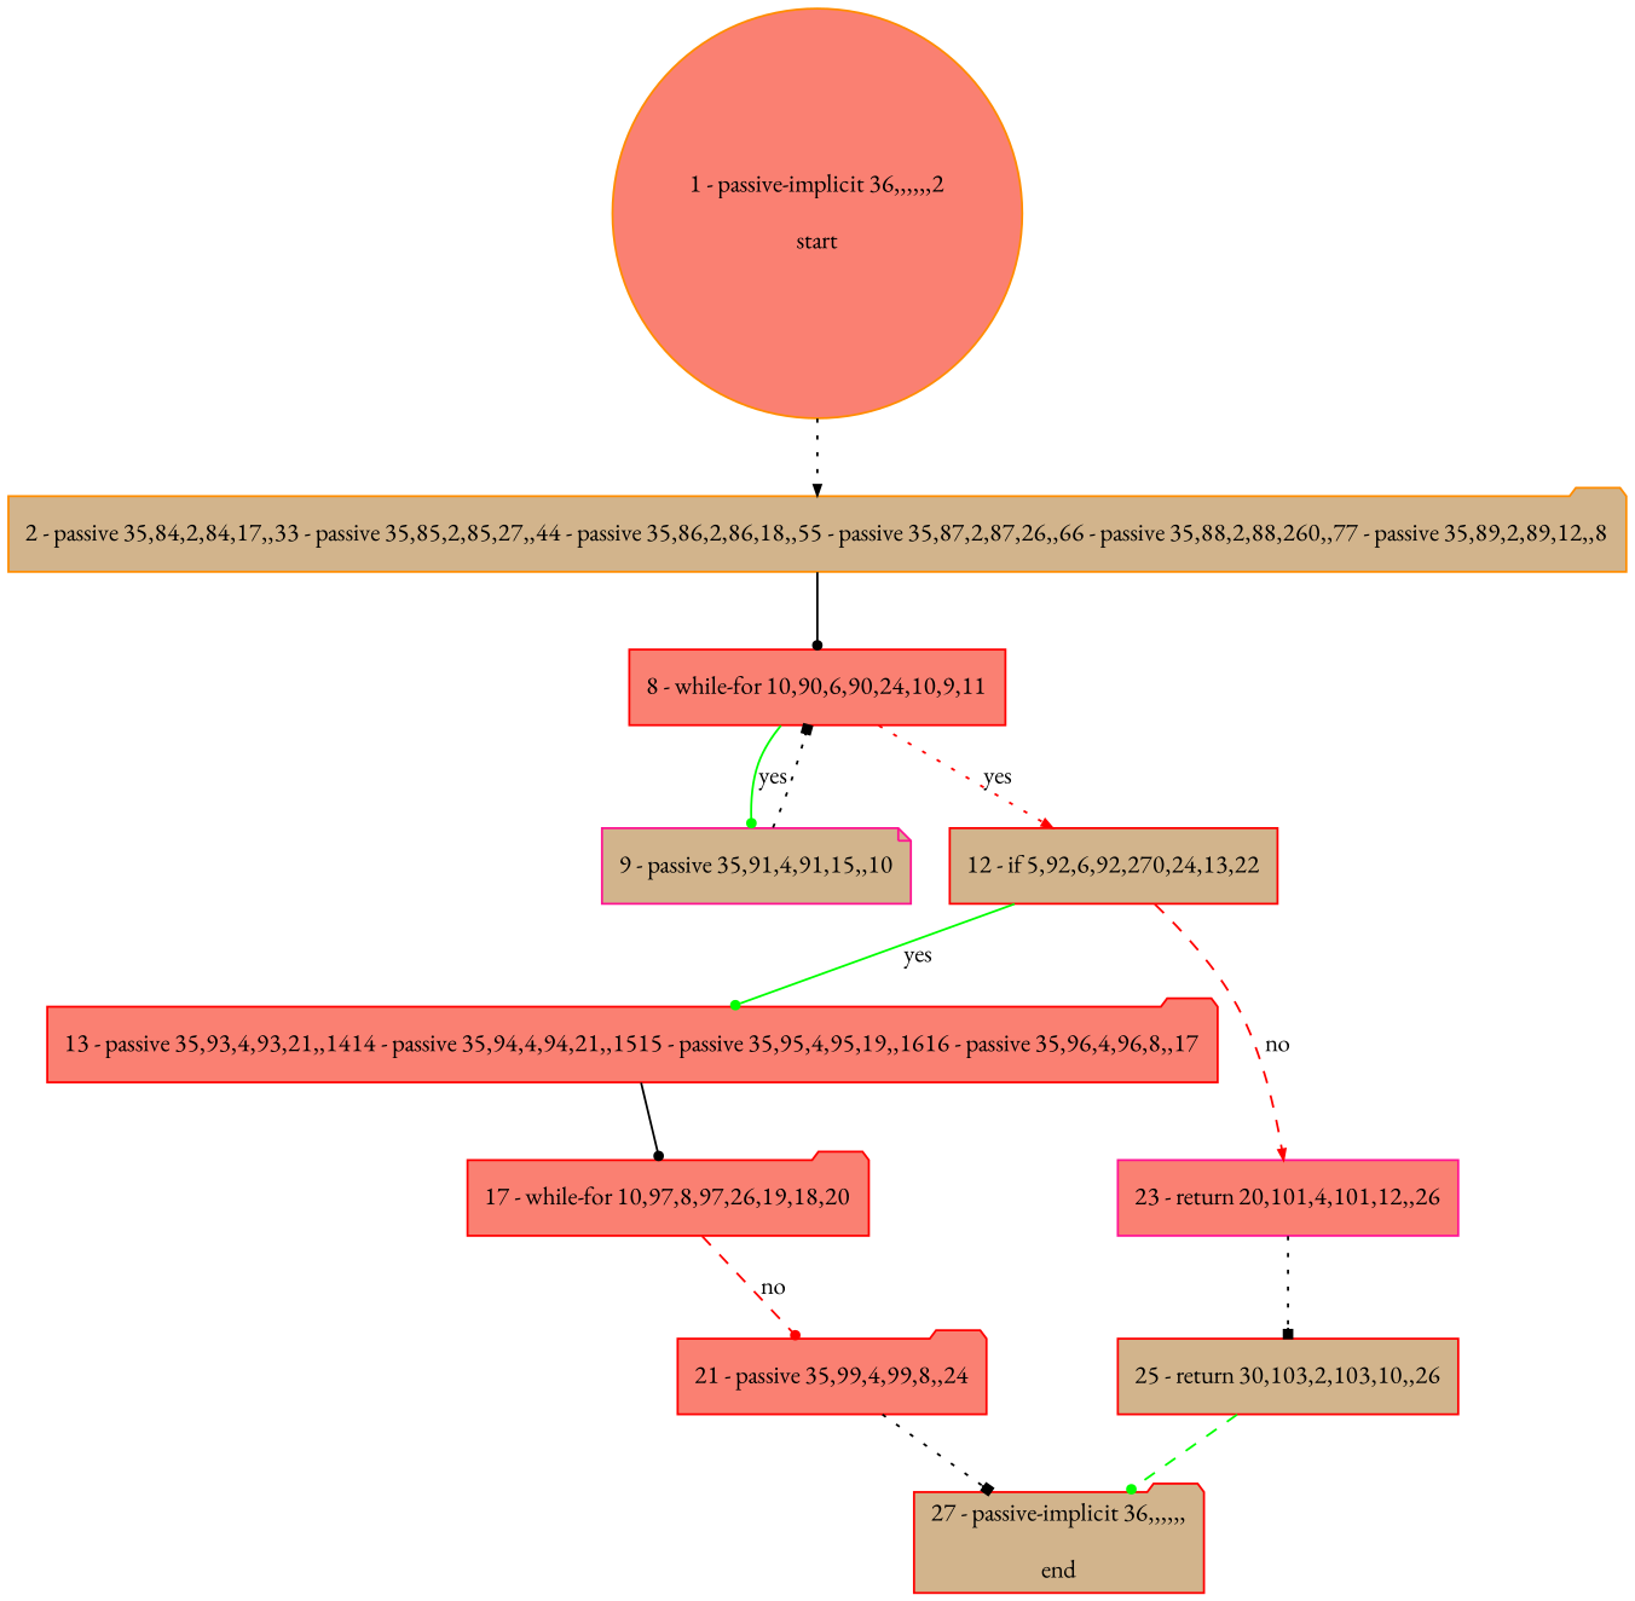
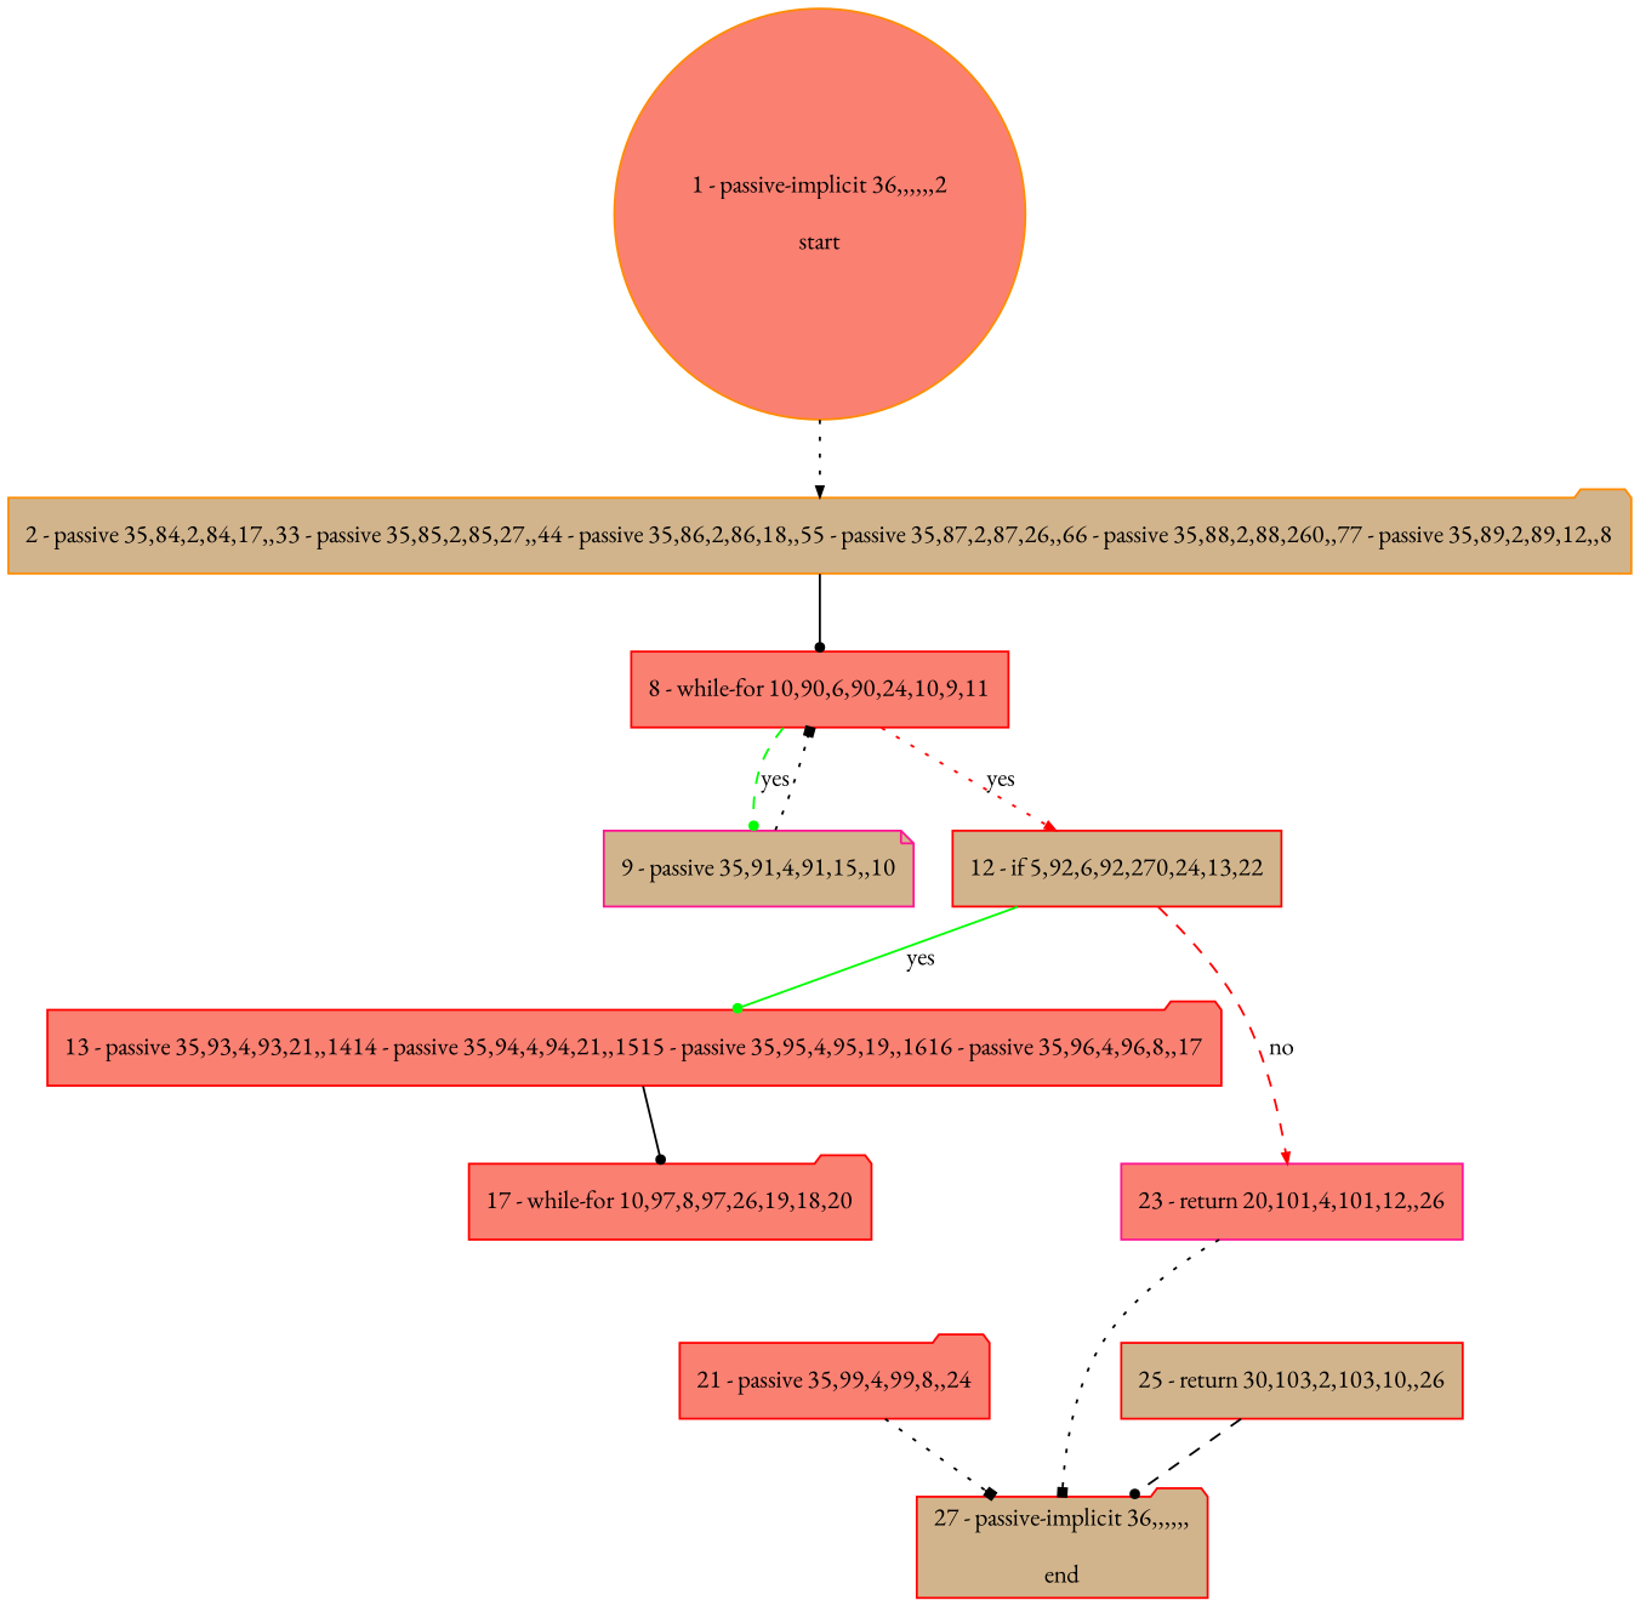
  digraph {
    bgcolor=white
    compound=true
    fillcolor="#FFFFCC"
    fontname="EB Garamond"
    fontsize=12
    pack=true
    packmode=clust
    style="rounded,filled"
    node [color=red compound=true fillcolor=salmon fixedsize=false fontname="EB Garamond" fontsize=12 node_initialized=no shape=folder style=filled]
    edge [arrowhead=dot arrowsize=0.5 arrowtail=none color="#000000" compound=true dir=forward fontcolor=black fontname="EB Garamond" fontsize=12 style=dotted]
    n1 [color=darkorange fillcolor=tan label="2 - passive 35,84,2,84,17,,33 - passive 35,85,2,85,27,,44 - passive 35,86,2,86,18,,55 - passive 35,87,2,87,26,,66 - passive 35,88,2,88,260,,77 - passive 35,89,2,89,12,,8"]
    n2 [label="8 - while-for 10,90,6,90,24,10,9,11" shape=box]
    n3 [color=deeppink fillcolor=tan label="9 - passive 35,91,4,91,15,,10" shape=note]
    n4 [fillcolor=tan label="12 - if 5,92,6,92,270,24,13,22" shape=box]
    n5 [color=darkorange label="1 - passive-implicit 36,,,,,,2\n\nstart" shape=circle]
    n6 [label="13 - passive 35,93,4,93,21,,1414 - passive 35,94,4,94,21,,1515 - passive 35,95,4,95,19,,1616 - passive 35,96,4,96,8,,17"]
    n7 [color=deeppink label="23 - return 20,101,4,101,12,,26" shape=box]
    n8 [label="17 - while-for 10,97,8,97,26,19,18,20"]
    n9 [fillcolor=tan label="27 - passive-implicit 36,,,,,,\n\nend"]
    n10 [label="21 - passive 35,99,4,99,8,,24"]
    n11 [fillcolor=tan label="25 - return 30,103,2,103,10,,26" shape=box]
    n1 -> n2 [style=solid]
-   n2 -> n3 [color="#00ff00" label=yes style=solid]
+   n2 -> n3 [color="#00ff00" label=yes style=dashed]
    n2 -> n4 [arrowhead=normal color="#ff0000" label=yes]
    n3 -> n2 [arrowhead=box]
    n4 -> n6 [color="#00ff00" label=yes style=solid]
    n4 -> n7 [arrowhead=normal color="#ff0000" label=no style=dashed]
    n5 -> n1 [arrowhead=normal]
    n6 -> n8 [style=solid]
-   n7 -> n11 [arrowhead=box]
-   n8 -> n10 [color="#ff0000" label=no style=dashed]
+   n7 -> n9 [arrowhead=box]
    n10 -> n9 [arrowhead=box]
-   n11 -> n9 [color="#00ff00" style=dashed]
+   n11 -> n9 [style=dashed]
  }
